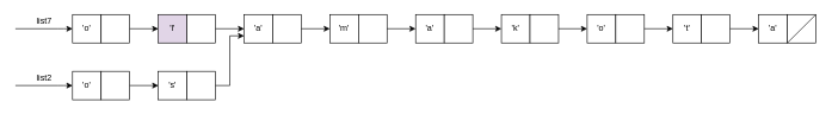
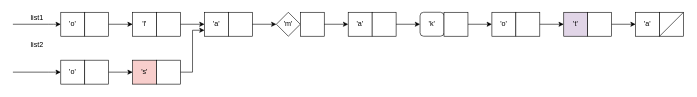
  <mxCell id="0" />
  <mxCell id="1" parent="0" />
  <mxCell id="2" value="" style="group" parent="1" vertex="1" connectable="0"><mxGeometry x="100" y="20" width="80" height="40" as="geometry" /></mxCell>
  <mxCell id="3" value="'o'" style="rounded=0;whiteSpace=wrap;html=1;" parent="2" vertex="1"><mxGeometry width="40" height="40" as="geometry" /></mxCell>
  <mxCell id="4" value="" style="rounded=0;whiteSpace=wrap;html=1;" parent="2" vertex="1"><mxGeometry x="40" width="40" height="40" as="geometry" /></mxCell>
  <mxCell id="5" value="" style="group" parent="1" vertex="1" connectable="0"><mxGeometry x="220" y="20" width="80" height="40" as="geometry" /></mxCell>
- <mxCell id="6" value="'l'" style="rounded=0;whiteSpace=wrap;html=1;fillColor=#e1d5e7;" parent="5" vertex="1"><mxGeometry width="40" height="40" as="geometry" /></mxCell>
+ <mxCell id="6" value="'l'" style="rounded=0;whiteSpace=wrap;html=1;" parent="5" vertex="1"><mxGeometry width="40" height="40" as="geometry" /></mxCell>
  <mxCell id="7" value="" style="rounded=0;whiteSpace=wrap;html=1;" parent="5" vertex="1"><mxGeometry x="40" width="40" height="40" as="geometry" /></mxCell>
  <mxCell id="8" value="" style="group" parent="1" vertex="1" connectable="0"><mxGeometry x="340" y="20" width="80" height="40" as="geometry" /></mxCell>
  <mxCell id="9" value="'a'" style="rounded=0;whiteSpace=wrap;html=1;" parent="8" vertex="1"><mxGeometry width="40" height="40" as="geometry" /></mxCell>
  <mxCell id="10" value="" style="rounded=0;whiteSpace=wrap;html=1;" parent="8" vertex="1"><mxGeometry x="40" width="40" height="40" as="geometry" /></mxCell>
  <mxCell id="11" value="" style="group" parent="1" vertex="1" connectable="0"><mxGeometry x="580" y="20" width="80" height="40" as="geometry" /></mxCell>
  <mxCell id="12" value="'a'" style="rounded=0;whiteSpace=wrap;html=1;" parent="11" vertex="1"><mxGeometry width="40" height="40" as="geometry" /></mxCell>
  <mxCell id="13" value="" style="rounded=0;whiteSpace=wrap;html=1;" parent="11" vertex="1"><mxGeometry x="40" width="40" height="40" as="geometry" /></mxCell>
  <mxCell id="14" value="" style="group" parent="1" vertex="1" connectable="0"><mxGeometry x="460" y="20" width="80" height="40" as="geometry" /></mxCell>
- <mxCell id="15" value="'m'" style="rounded=0;whiteSpace=wrap;html=1;" parent="14" vertex="1"><mxGeometry width="40" height="40" as="geometry" /></mxCell>
+ <mxCell id="15" value="'m'" style="rhombus;whiteSpace=wrap;html=1;" parent="14" vertex="1"><mxGeometry width="40" height="40" as="geometry" /></mxCell>
  <mxCell id="16" value="" style="rounded=0;whiteSpace=wrap;html=1;" parent="14" vertex="1"><mxGeometry x="40" width="40" height="40" as="geometry" /></mxCell>
  <mxCell id="17" value="" style="group" parent="1" vertex="1" connectable="0"><mxGeometry x="700" y="20" width="80" height="40" as="geometry" /></mxCell>
- <mxCell id="18" value="'k'" style="rounded=0;whiteSpace=wrap;html=1;" parent="17" vertex="1"><mxGeometry width="40" height="40" as="geometry" /></mxCell>
+ <mxCell id="18" value="'k'" style="whiteSpace=wrap;html=1;rounded=1;" parent="17" vertex="1"><mxGeometry width="40" height="40" as="geometry" /></mxCell>
  <mxCell id="19" value="" style="rounded=0;whiteSpace=wrap;html=1;" parent="17" vertex="1"><mxGeometry x="40" width="40" height="40" as="geometry" /></mxCell>
  <mxCell id="20" value="" style="group" parent="1" vertex="1" connectable="0"><mxGeometry x="820" y="20" width="80" height="40" as="geometry" /></mxCell>
  <mxCell id="21" value="'o'" style="rounded=0;whiteSpace=wrap;html=1;" parent="20" vertex="1"><mxGeometry width="40" height="40" as="geometry" /></mxCell>
  <mxCell id="22" value="" style="rounded=0;whiteSpace=wrap;html=1;" parent="20" vertex="1"><mxGeometry x="40" width="40" height="40" as="geometry" /></mxCell>
  <mxCell id="23" value="" style="group" parent="1" vertex="1" connectable="0"><mxGeometry x="940" y="20" width="80" height="40" as="geometry" /></mxCell>
- <mxCell id="24" value="'t'" style="rounded=0;whiteSpace=wrap;html=1;" parent="23" vertex="1"><mxGeometry width="40" height="40" as="geometry" /></mxCell>
+ <mxCell id="24" value="'t'" style="rounded=0;whiteSpace=wrap;html=1;fillColor=#e1d5e7;" parent="23" vertex="1"><mxGeometry width="40" height="40" as="geometry" /></mxCell>
  <mxCell id="25" value="" style="rounded=0;whiteSpace=wrap;html=1;" parent="23" vertex="1"><mxGeometry x="40" width="40" height="40" as="geometry" /></mxCell>
  <mxCell id="26" value="" style="group" parent="1" vertex="1" connectable="0"><mxGeometry x="1060" y="20" width="80" height="40" as="geometry" /></mxCell>
  <mxCell id="27" value="'a'" style="rounded=0;whiteSpace=wrap;html=1;" parent="26" vertex="1"><mxGeometry width="40" height="40" as="geometry" /></mxCell>
  <mxCell id="28" value="" style="rounded=0;whiteSpace=wrap;html=1;" parent="26" vertex="1"><mxGeometry x="40" width="40" height="40" as="geometry" /></mxCell>
  <mxCell id="29" value="" style="endArrow=none;html=1;entryX=1;entryY=0;entryDx=0;entryDy=0;exitX=0;exitY=1;exitDx=0;exitDy=0;" edge="1" parent="26" source="28" target="28"><mxGeometry width="50" height="50" relative="1" as="geometry"><mxPoint x="-190" y="110" as="sourcePoint" /><mxPoint x="-140" y="60" as="targetPoint" /></mxGeometry></mxCell>
  <mxCell id="30" value="" style="endArrow=classic;html=1;entryX=0;entryY=0.5;entryDx=0;entryDy=0;" parent="1" edge="1"><mxGeometry width="50" height="50" relative="1" as="geometry"><mxPoint x="20" y="40" as="sourcePoint" /><mxPoint x="100" y="40" as="targetPoint" /><Array as="points"><mxPoint x="90" y="40" /></Array></mxGeometry></mxCell>
- <mxCell id="31" value="list7" style="text;html=1;align=center;verticalAlign=middle;resizable=0;points=[];autosize=1;" parent="1" vertex="1"><mxGeometry x="40" y="20" width="40" height="20" as="geometry" /></mxCell>
+ <mxCell id="31" value="list1" style="text;html=1;align=center;verticalAlign=middle;resizable=0;points=[];autosize=1;" parent="1" vertex="1"><mxGeometry x="40" y="20" width="40" height="20" as="geometry" /></mxCell>
  <mxCell id="32" value="" style="group" parent="1" vertex="1" connectable="0"><mxGeometry x="220" y="100" width="80" height="40" as="geometry" /></mxCell>
- <mxCell id="33" value="'s'" style="rounded=0;whiteSpace=wrap;html=1;" parent="32" vertex="1"><mxGeometry width="40" height="40" as="geometry" /></mxCell>
+ <mxCell id="33" value="'s'" style="rounded=0;whiteSpace=wrap;html=1;fillColor=#f8cecc;" parent="32" vertex="1"><mxGeometry width="40" height="40" as="geometry" /></mxCell>
  <mxCell id="34" value="" style="rounded=0;whiteSpace=wrap;html=1;" parent="32" vertex="1"><mxGeometry x="40" width="40" height="40" as="geometry" /></mxCell>
  <mxCell id="35" value="" style="endArrow=classic;html=1;entryX=0;entryY=0.5;entryDx=0;entryDy=0;" parent="1" edge="1"><mxGeometry width="50" height="50" relative="1" as="geometry"><mxPoint x="20" y="120" as="sourcePoint" /><mxPoint x="100" y="120" as="targetPoint" /><Array as="points"><mxPoint x="90" y="120" /></Array></mxGeometry></mxCell>
- <mxCell id="36" value="list2" style="text;html=1;align=center;verticalAlign=middle;resizable=0;points=[];autosize=1;" parent="1" vertex="1"><mxGeometry x="40" y="100" width="40" height="20" as="geometry" /></mxCell>
+ <mxCell id="36" value="list2" style="text;html=1;align=center;verticalAlign=middle;resizable=0;points=[];autosize=1;" parent="1" vertex="1"><mxGeometry x="40" y="65" width="40" height="20" as="geometry" /></mxCell>
  <mxCell id="37" value="" style="group" parent="1" vertex="1" connectable="0"><mxGeometry x="100" y="100" width="80" height="40" as="geometry" /></mxCell>
  <mxCell id="38" value="'o'" style="rounded=0;whiteSpace=wrap;html=1;" parent="37" vertex="1"><mxGeometry width="40" height="40" as="geometry" /></mxCell>
  <mxCell id="39" value="" style="rounded=0;whiteSpace=wrap;html=1;" parent="37" vertex="1"><mxGeometry x="40" width="40" height="40" as="geometry" /></mxCell>
  <mxCell id="40" style="edgeStyle=orthogonalEdgeStyle;rounded=0;orthogonalLoop=1;jettySize=auto;html=1;entryX=0;entryY=0.5;entryDx=0;entryDy=0;" parent="1" source="39" target="33" edge="1"><mxGeometry relative="1" as="geometry" /></mxCell>
  <mxCell id="41" style="edgeStyle=orthogonalEdgeStyle;rounded=0;orthogonalLoop=1;jettySize=auto;html=1;exitX=1;exitY=0.5;exitDx=0;exitDy=0;entryX=0;entryY=0.75;entryDx=0;entryDy=0;" parent="1" source="34" target="9" edge="1"><mxGeometry relative="1" as="geometry" /></mxCell>
  <mxCell id="42" style="edgeStyle=orthogonalEdgeStyle;rounded=0;orthogonalLoop=1;jettySize=auto;html=1;" parent="1" source="4" target="6" edge="1"><mxGeometry relative="1" as="geometry" /></mxCell>
  <mxCell id="43" style="edgeStyle=orthogonalEdgeStyle;rounded=0;orthogonalLoop=1;jettySize=auto;html=1;exitX=1;exitY=0.5;exitDx=0;exitDy=0;entryX=0;entryY=0.5;entryDx=0;entryDy=0;" parent="1" source="7" target="9" edge="1"><mxGeometry relative="1" as="geometry" /></mxCell>
  <mxCell id="44" style="edgeStyle=orthogonalEdgeStyle;rounded=0;orthogonalLoop=1;jettySize=auto;html=1;entryX=0;entryY=0.5;entryDx=0;entryDy=0;" parent="1" source="10" target="15" edge="1"><mxGeometry relative="1" as="geometry" /></mxCell>
  <mxCell id="45" style="edgeStyle=orthogonalEdgeStyle;rounded=0;orthogonalLoop=1;jettySize=auto;html=1;entryX=0;entryY=0.5;entryDx=0;entryDy=0;" parent="1" source="16" target="12" edge="1"><mxGeometry relative="1" as="geometry" /></mxCell>
  <mxCell id="46" style="edgeStyle=orthogonalEdgeStyle;rounded=0;orthogonalLoop=1;jettySize=auto;html=1;entryX=0;entryY=0.5;entryDx=0;entryDy=0;" parent="1" source="13" target="18" edge="1"><mxGeometry relative="1" as="geometry" /></mxCell>
  <mxCell id="47" style="edgeStyle=orthogonalEdgeStyle;rounded=0;orthogonalLoop=1;jettySize=auto;html=1;entryX=0;entryY=0.5;entryDx=0;entryDy=0;" parent="1" source="19" target="21" edge="1"><mxGeometry relative="1" as="geometry" /></mxCell>
  <mxCell id="48" style="edgeStyle=orthogonalEdgeStyle;rounded=0;orthogonalLoop=1;jettySize=auto;html=1;entryX=0;entryY=0.5;entryDx=0;entryDy=0;" parent="1" source="22" target="24" edge="1"><mxGeometry relative="1" as="geometry" /></mxCell>
  <mxCell id="49" style="edgeStyle=orthogonalEdgeStyle;rounded=0;orthogonalLoop=1;jettySize=auto;html=1;entryX=0;entryY=0.5;entryDx=0;entryDy=0;" parent="1" source="25" target="27" edge="1"><mxGeometry relative="1" as="geometry" /></mxCell>
